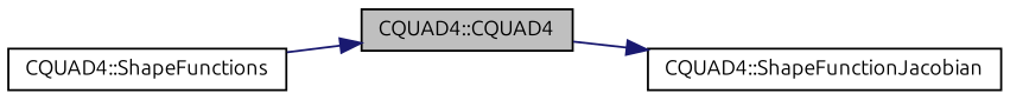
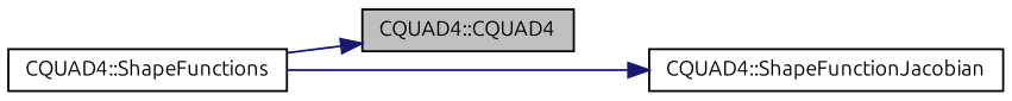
  digraph {
    fontname=Ubuntu
    rankdir=LR
    node [color=black fillcolor=white fontname=Ubuntu fontsize=10 shape=record style=filled]
    edge [color=midnightblue fontname=Ubuntu fontsize=10 labelfontname=Helvetica labelfontsize=10 style=solid]
    n1 [fillcolor=grey75 fontcolor=black height=0.2 label="CQUAD4::CQUAD4" width=0.4]
    n2 [height=0.2 label="CQUAD4::ShapeFunctionJacobian" width=0.4]
    n3 [height=0.2 label="CQUAD4::ShapeFunctions" width=0.4]
-   n1 -> n2
+   n3 -> n2
    n3 -> n1
  }
